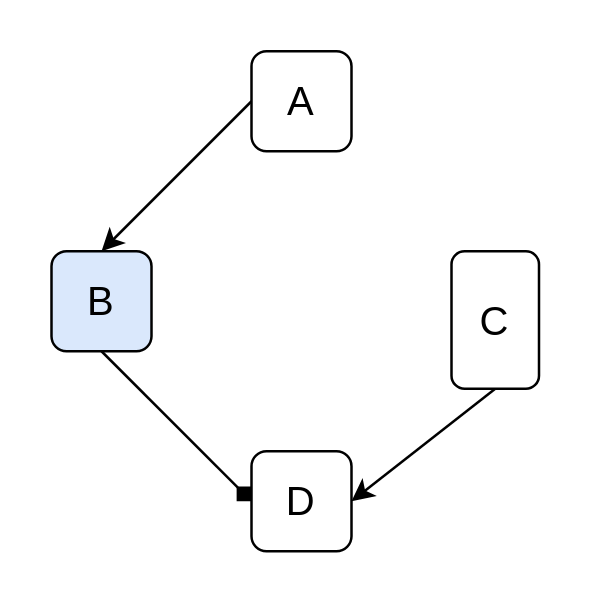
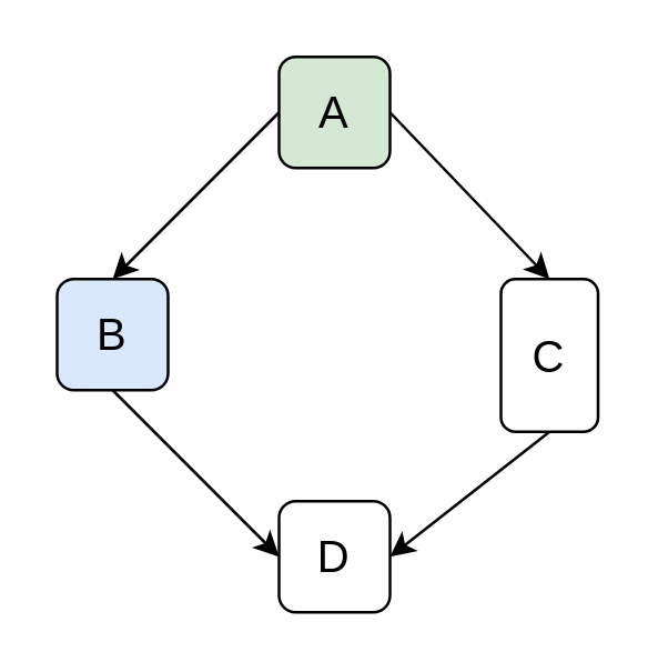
  <mxCell id="0" />
  <mxCell id="1" parent="0" />
  <mxCell id="2" style="rounded=0;orthogonalLoop=1;jettySize=auto;html=1;exitX=0;exitY=0.5;exitDx=0;exitDy=0;entryX=0.5;entryY=0;entryDx=0;entryDy=0;fontSize=16;" edge="1" parent="1" source="4" target="6"><mxGeometry relative="1" as="geometry" /></mxCell>
- <mxCell id="4" value="A" style="rounded=1;whiteSpace=wrap;html=1;fontSize=16;" vertex="1" parent="1"><mxGeometry x="100" y="20" width="40" height="40" as="geometry" /></mxCell>
- <mxCell id="5" style="edgeStyle=none;rounded=0;orthogonalLoop=1;jettySize=auto;html=1;exitX=0.5;exitY=1;exitDx=0;exitDy=0;entryX=0;entryY=0.5;entryDx=0;entryDy=0;fontSize=16;endArrow=diamond;" edge="1" parent="1" source="6" target="9"><mxGeometry relative="1" as="geometry" /></mxCell>
+ <mxCell id="3" style="edgeStyle=none;rounded=0;orthogonalLoop=1;jettySize=auto;html=1;exitX=1;exitY=0.5;exitDx=0;exitDy=0;entryX=0.5;entryY=0;entryDx=0;entryDy=0;fontSize=16;" edge="1" parent="1" source="4" target="8"><mxGeometry relative="1" as="geometry" /></mxCell>
+ <mxCell id="4" value="A" style="rounded=1;whiteSpace=wrap;html=1;fontSize=16;fillColor=#d5e8d4;" vertex="1" parent="1"><mxGeometry x="100" y="20" width="40" height="40" as="geometry" /></mxCell>
+ <mxCell id="5" style="edgeStyle=none;rounded=0;orthogonalLoop=1;jettySize=auto;html=1;exitX=0.5;exitY=1;exitDx=0;exitDy=0;entryX=0;entryY=0.5;entryDx=0;entryDy=0;fontSize=16;" edge="1" parent="1" source="6" target="9"><mxGeometry relative="1" as="geometry" /></mxCell>
  <mxCell id="6" value="B" style="rounded=1;whiteSpace=wrap;html=1;fontSize=16;fillColor=#dae8fc;" vertex="1" parent="1"><mxGeometry x="20" y="100" width="40" height="40" as="geometry" /></mxCell>
  <mxCell id="7" style="edgeStyle=none;rounded=0;orthogonalLoop=1;jettySize=auto;html=1;exitX=0.5;exitY=1;exitDx=0;exitDy=0;entryX=1;entryY=0.5;entryDx=0;entryDy=0;fontSize=16;" edge="1" parent="1" source="8" target="9"><mxGeometry relative="1" as="geometry" /></mxCell>
  <mxCell id="8" value="C" style="rounded=1;whiteSpace=wrap;html=1;fontSize=16;" vertex="1" parent="1"><mxGeometry x="180" y="100" width="35" height="55" as="geometry" /></mxCell>
  <mxCell id="9" value="D" style="rounded=1;whiteSpace=wrap;html=1;fontSize=16;" vertex="1" parent="1"><mxGeometry x="100" y="180" width="40" height="40" as="geometry" /></mxCell>
